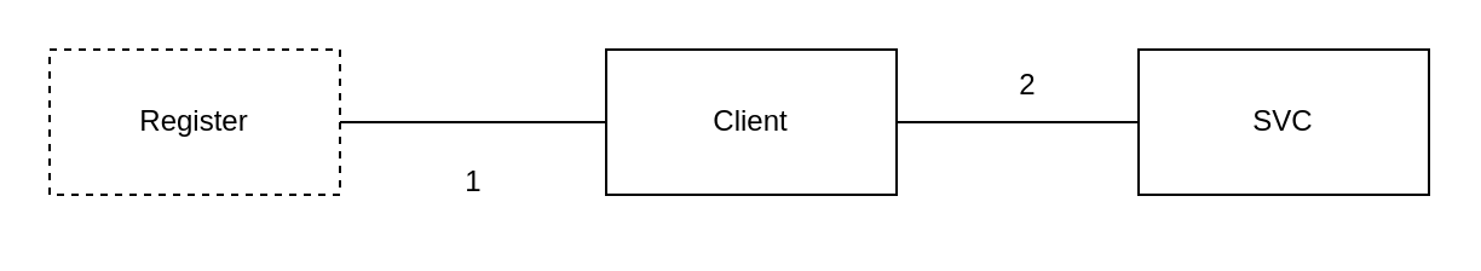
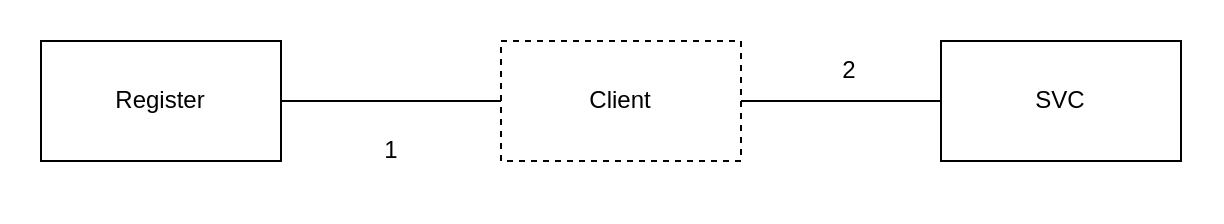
  <mxCell id="0" />
  <mxCell id="1" parent="0" />
  <mxCell id="2" style="edgeStyle=orthogonalEdgeStyle;rounded=0;orthogonalLoop=1;jettySize=auto;html=1;endArrow=none;endFill=0;" edge="1" parent="1" source="4" target="5"><mxGeometry relative="1" as="geometry" /></mxCell>
  <mxCell id="3" style="edgeStyle=orthogonalEdgeStyle;rounded=0;orthogonalLoop=1;jettySize=auto;html=1;endArrow=none;endFill=0;" edge="1" parent="1" source="4" target="6"><mxGeometry relative="1" as="geometry" /></mxCell>
- <mxCell id="4" value="Client" style="rounded=0;whiteSpace=wrap;html=1;" vertex="1" parent="1"><mxGeometry x="250" y="20" width="120" height="60" as="geometry" /></mxCell>
- <mxCell id="5" value="Register" style="rounded=0;whiteSpace=wrap;html=1;dashed=1;" vertex="1" parent="1"><mxGeometry x="20" y="20" width="120" height="60" as="geometry" /></mxCell>
+ <mxCell id="4" value="Client" style="rounded=0;whiteSpace=wrap;html=1;dashed=1;" vertex="1" parent="1"><mxGeometry x="250" y="20" width="120" height="60" as="geometry" /></mxCell>
+ <mxCell id="5" value="Register" style="rounded=0;whiteSpace=wrap;html=1;" vertex="1" parent="1"><mxGeometry x="20" y="20" width="120" height="60" as="geometry" /></mxCell>
  <mxCell id="6" value="SVC" style="rounded=0;whiteSpace=wrap;html=1;" vertex="1" parent="1"><mxGeometry x="470" y="20" width="120" height="60" as="geometry" /></mxCell>
  <mxCell id="7" value="1" style="text;html=1;align=center;verticalAlign=middle;resizable=0;points=[];autosize=1;strokeColor=none;fillColor=none;" vertex="1" parent="1"><mxGeometry x="180" y="60" width="30" height="30" as="geometry" /></mxCell>
  <mxCell id="8" value="2" style="text;html=1;align=center;verticalAlign=middle;resizable=0;points=[];autosize=1;strokeColor=none;fillColor=none;" vertex="1" parent="1"><mxGeometry x="408.5" y="20" width="30" height="30" as="geometry" /></mxCell>
